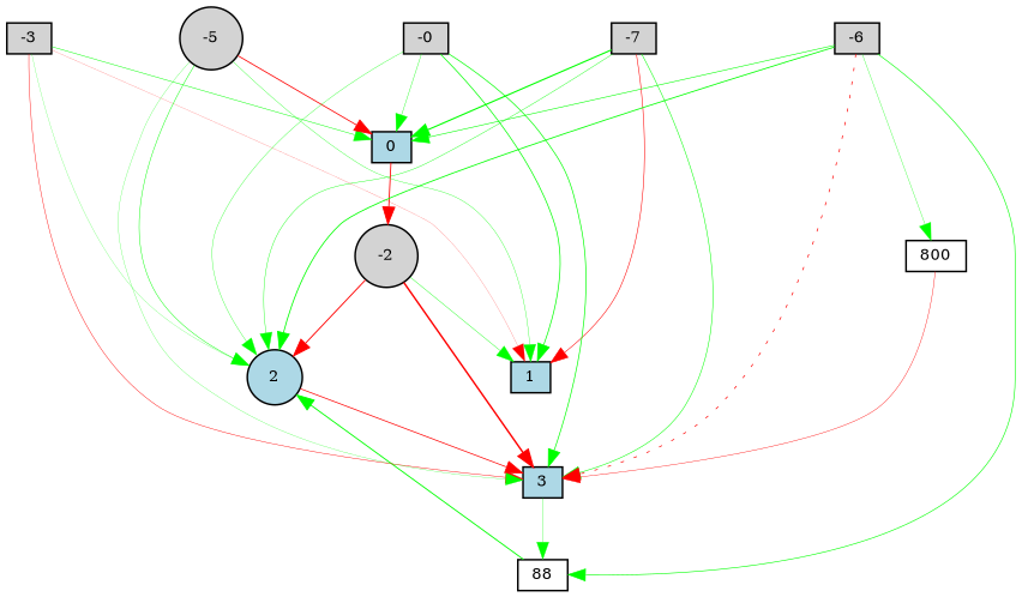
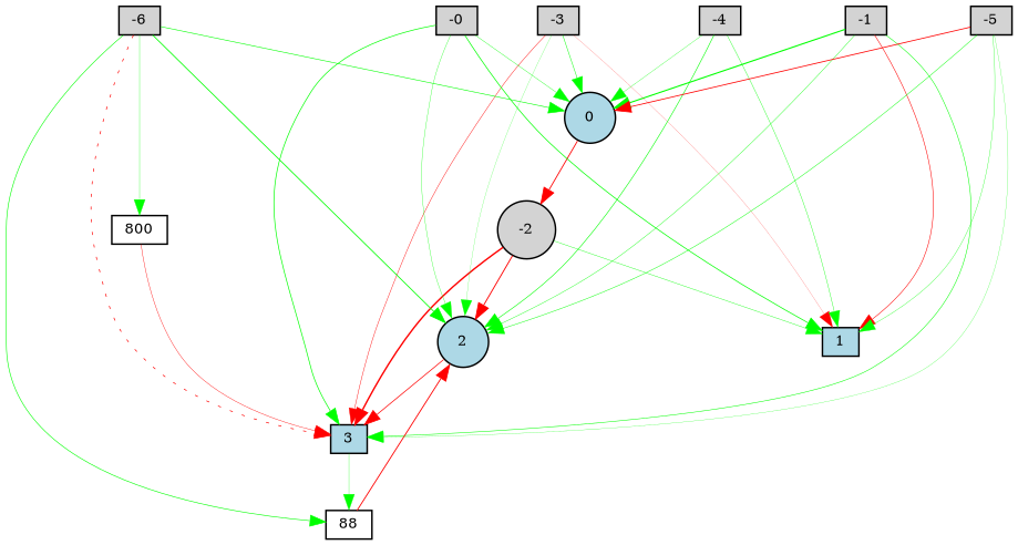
  digraph {
    node [fillcolor=lightgray fontsize=9 shape=box style=filled]
    edge [color=green style=solid]
-   -1 [height=0.2 width=0.2 label=-7]
-   0 [fillcolor=lightblue height=0.2 width=0.2]
+   -1 [height=0.2 width=0.2]
+   0 [fillcolor=lightblue height=0.2 shape=circle width=0.2]
    1 [fillcolor=lightblue height=0.2 width=0.2]
    2 [fillcolor=lightblue height=0.2 shape=circle width=0.2]
    3 [fillcolor=lightblue height=0.2 width=0.2]
    -2 [height=0.2 shape=circle width=0.2]
    88 [fillcolor=white height=0.2 width=0.2]
    -3 [height=0.2 width=0.2]
-   -5 [height=0.2 shape=circle width=0.2]
+   -4 [height=0.2 width=0.2]
+   -5 [height=0.2 width=0.2]
    -6 [height=0.2 width=0.2]
    800 [fillcolor=white height=0.2 width=0.2]
    n13 [height=0.2 label=-0 width=0.2]
    -1 -> 0 [penwidth=0.7360276074016746]
    -1 -> 1 [color=red penwidth=0.3641050549882181]
    -1 -> 2 [penwidth=0.2649393355896833]
    -1 -> 3 [penwidth=0.3483498031713598]
    0 -> -2 [color=red penwidth=0.5722355912080315]
    2 -> 3 [color=red penwidth=0.47695399675147265]
    3 -> 88 [penwidth=0.19607970345972336]
    -2 -> 1 [penwidth=0.2544240161850315]
    -2 -> 2 [color=red penwidth=0.6175981979052382]
    -2 -> 3 [color=red penwidth=0.95641641035029]
-   88 -> 2 [penwidth=0.5924497077910671]
+   88 -> 2 [color=red penwidth=0.5924497077910671]
    -3 -> 0 [penwidth=0.3147335606007684]
    -3 -> 1 [color=red penwidth=0.10957870332467157]
    -3 -> 2 [penwidth=0.1339991536444642]
    -3 -> 3 [color=red penwidth=0.28471540148630725]
+   -4 -> 0 [penwidth=0.19971879289707073]
+   -4 -> 1 [penwidth=0.25511490161140304]
+   -4 -> 2 [penwidth=0.39058711760530296]
    -5 -> 0 [color=red penwidth=0.5303183996674545]
    -5 -> 1 [penwidth=0.21701371306170897]
    -5 -> 2 [penwidth=0.30808249718823566]
    -5 -> 3 [penwidth=0.1557402603362649]
    -6 -> 0 [penwidth=0.3828926764095074]
    -6 -> 2 [penwidth=0.5414156536944729]
    -6 -> 3 [color=red penwidth=0.46642440613500935 style=dotted]
    -6 -> 88 [penwidth=0.40008872654726213]
    -6 -> 800 [penwidth=0.21184637944720988]
    800 -> 3 [color=red penwidth=0.2617404075126696]
    n13 -> 0 [penwidth=0.24046041988152558]
    n13 -> 1 [penwidth=0.4802899279128663]
    n13 -> 2 [penwidth=0.2163540713235445]
    n13 -> 3 [penwidth=0.4616747669164789]
  }
